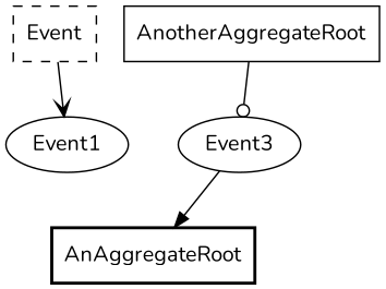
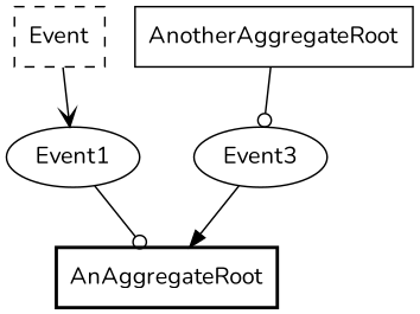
  digraph {
    fontname=Nunito
    splines=spline
    node [fontname=Nunito shape=box]
    edge [arrowhead=odot fontname=Nunito style=solid]
    Event3 [shape=ellipse]
    AnotherAggregateRoot
    AnAggregateRoot [style=bold]
    n4 [label=Event style=dashed]
    Event1 [shape=ellipse]
    Event3 -> AnAggregateRoot [arrowhead=normal]
    AnotherAggregateRoot -> Event3
    n4 -> Event1 [arrowhead=vee]
+   Event1 -> AnAggregateRoot
  }
